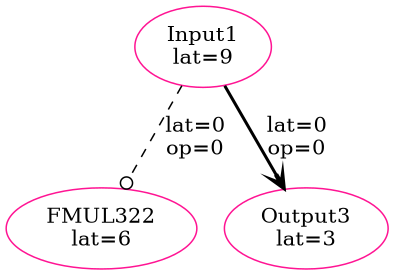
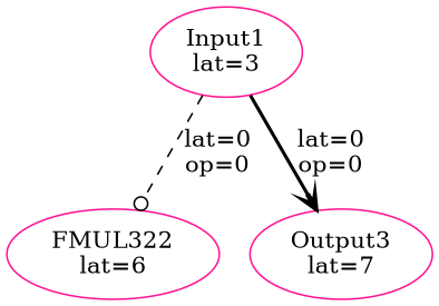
  digraph {
    node [color=deeppink]
-   Input1 [label="\N\nlat=9"]
+   Input1 [label="\N\nlat=3"]
    FMUL322 [label="\N\nlat=6"]
-   Output3 [label="\N\nlat=3"]
+   Output3 [label="\N\nlat=7"]
    Input1 -> FMUL322 [arrowhead=odot label="lat=0\nop=0" style=dashed]
    Input1 -> Output3 [arrowhead=vee label="lat=0\nop=0" style=bold]
  }
